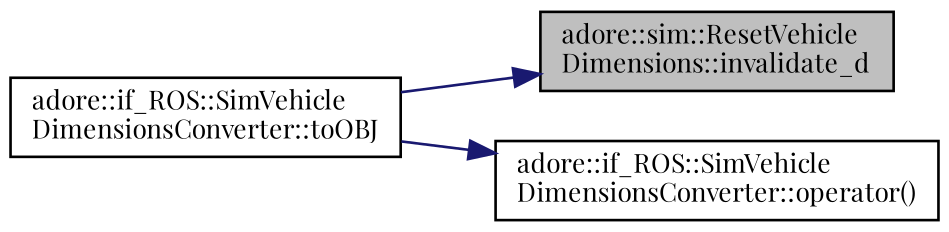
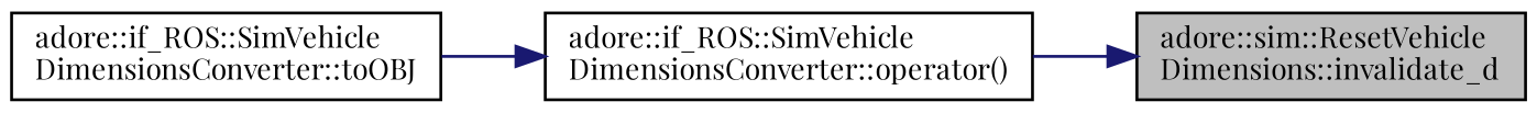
  digraph {
    fontname="Playfair Display"
    rankdir=RL
    node [color=black fillcolor=white fontname="Playfair Display" fontsize=10 shape=record style=filled]
    edge [color=midnightblue dir=back fontname="Playfair Display" fontsize=10 labelfontname=Helvetica labelfontsize=10 style=solid]
    n1 [fillcolor=grey75 fontcolor=black height=0.2 label="adore::sim::ResetVehicle\lDimensions::invalidate_d" width=0.4]
    n2 [height=0.2 label="adore::if_ROS::SimVehicle\lDimensionsConverter::toOBJ" width=0.4]
    n3 [height=0.2 label="adore::if_ROS::SimVehicle\lDimensionsConverter::operator()" width=0.4]
-   n1 -> n2
+   n1 -> n3
    n3 -> n2
  }
